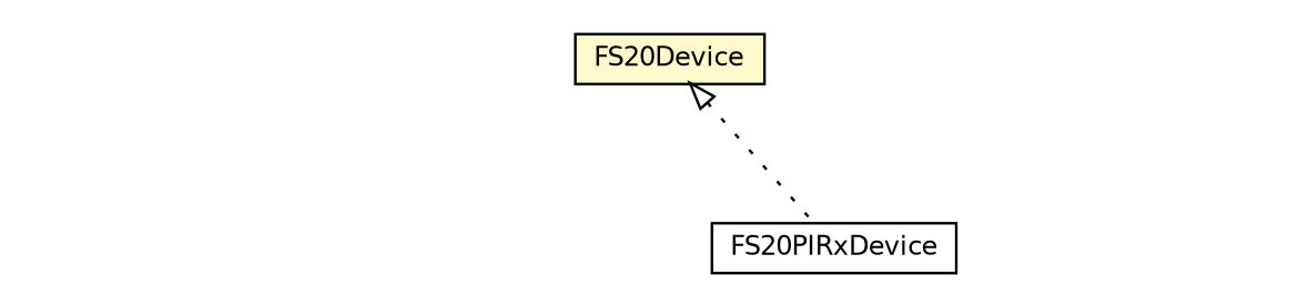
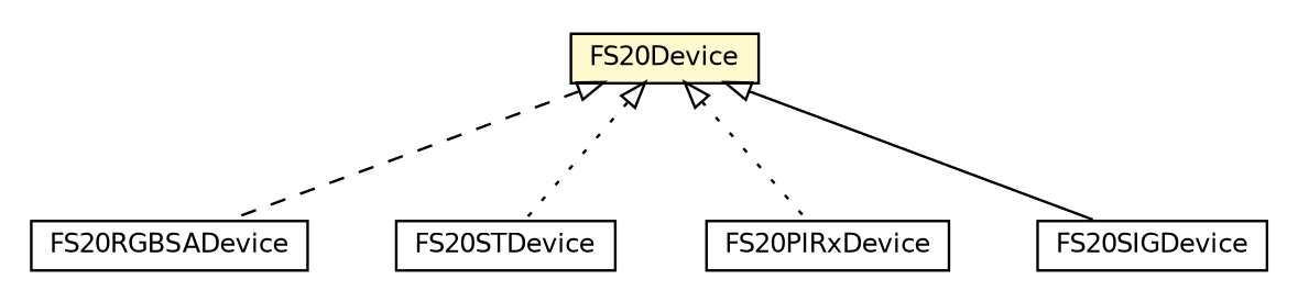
  digraph {
    nodesep=0.25
    ranksep=0.5
    node [fontcolor=black fontname=Helvetica fontsize=10.0 shape=plaintext]
    edge [arrowtail=empty dir=back fontname=Helvetica fontsize=10 headport=p labelfontname=Helvetica labelfontsize=10 style=dotted tailport=p]
+   n1 [label=<<table title="org.universAAL.lddi.fs20.devicemodel.FS20RGBSADevice" border="0" cellborder="1" cellspacing="0" cellpadding="2" port="p" href="./FS20RGBSADevice.html"> 		<tr><td><table border="0" cellspacing="0" cellpadding="1"> <tr><td align="center" balign="center"> FS20RGBSADevice </td></tr> 		</table></td></tr> 		</table>>]
+   n2 [label=<<table title="org.universAAL.lddi.fs20.devicemodel.FS20STDevice" border="0" cellborder="1" cellspacing="0" cellpadding="2" port="p" href="./FS20STDevice.html"> 		<tr><td><table border="0" cellspacing="0" cellpadding="1"> <tr><td align="center" balign="center"> FS20STDevice </td></tr> 		</table></td></tr> 		</table>>]
    n3 [label=<<table title="org.universAAL.lddi.fs20.devicemodel.FS20PIRxDevice" border="0" cellborder="1" cellspacing="0" cellpadding="2" port="p" href="./FS20PIRxDevice.html"> 		<tr><td><table border="0" cellspacing="0" cellpadding="1"> <tr><td align="center" balign="center"> FS20PIRxDevice </td></tr> 		</table></td></tr> 		</table>>]
+   n4 [label=<<table title="org.universAAL.lddi.fs20.devicemodel.FS20SIGDevice" border="0" cellborder="1" cellspacing="0" cellpadding="2" port="p" href="./FS20SIGDevice.html"> 		<tr><td><table border="0" cellspacing="0" cellpadding="1"> <tr><td align="center" balign="center"> FS20SIGDevice </td></tr> 		</table></td></tr> 		</table>>]
    n5 [label=<<table title="org.universAAL.lddi.fs20.devicemodel.FS20Device" border="0" cellborder="1" cellspacing="0" cellpadding="2" port="p" bgcolor="lemonChiffon" href="./FS20Device.html"> 		<tr><td><table border="0" cellspacing="0" cellpadding="1"> <tr><td align="center" balign="center"> FS20Device </td></tr> 		</table></td></tr> 		</table>>]
+   n5 -> n1 [style=dashed]
+   n5 -> n2
    n5 -> n3
+   n5 -> n4 [style=solid]
  }
